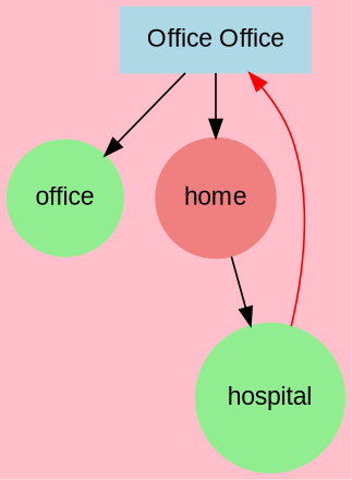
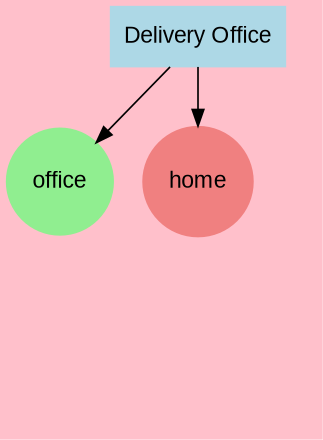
  digraph {
    bgcolor=pink
    node [color=lightgreen fontcolor=black fontname=Arial fontsize=14 shape=circle style=filled]
    edge [color=black fontname=Arial fontsize=12]
-   n1 [color=lightblue label="Office Office" shape=box]
+   n1 [color=lightblue label="Delivery Office" shape=box]
    n2 [label=office]
    n3 [color=lightcoral label=home]
-   n4 [label=hospital]
    n1 -> n2
    n1 -> n3
-   n3 -> n4
-   n4 -> n1 [color=red]
  }
